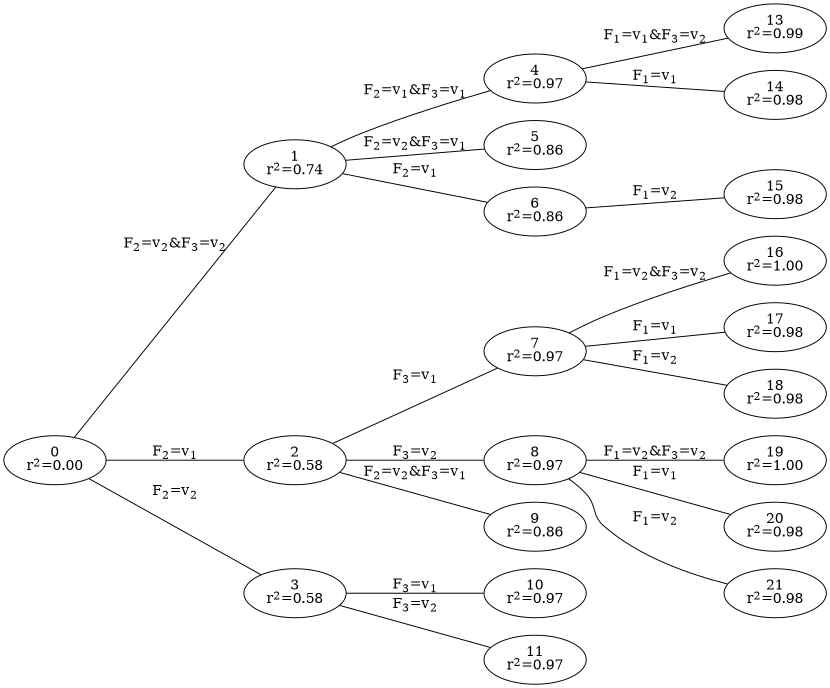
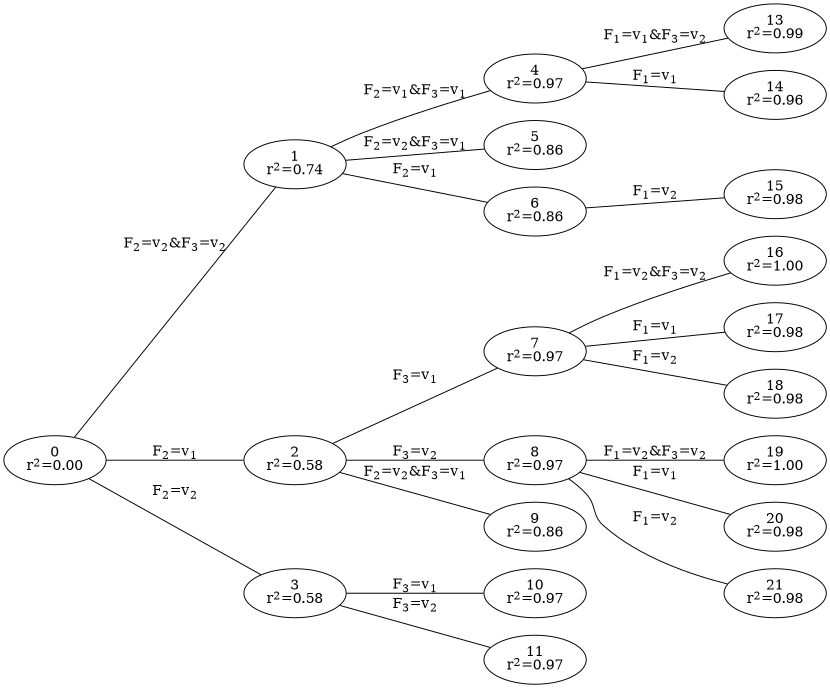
  digraph {
    rankdir=LR
    edge [dir=none]
    n1 [label=<0<BR/>r<SUP>2</SUP>=0.00>]
    n2 [label=<1<BR/>r<SUP>2</SUP>=0.74>]
    n3 [label=<2<BR/>r<SUP>2</SUP>=0.58>]
    n4 [label=<3<BR/>r<SUP>2</SUP>=0.58>]
    n5 [label=<4<BR/>r<SUP>2</SUP>=0.97>]
    n6 [label=<5<BR/>r<SUP>2</SUP>=0.86>]
    n7 [label=<6<BR/>r<SUP>2</SUP>=0.86>]
    n8 [label=<7<BR/>r<SUP>2</SUP>=0.97>]
    n9 [label=<8<BR/>r<SUP>2</SUP>=0.97>]
    n10 [label=<9<BR/>r<SUP>2</SUP>=0.86>]
    n11 [label=<10<BR/>r<SUP>2</SUP>=0.97>]
    n12 [label=<11<BR/>r<SUP>2</SUP>=0.97>]
    n13 [label=<13<BR/>r<SUP>2</SUP>=0.99>]
-   n14 [label=<14<BR/>r<SUP>2</SUP>=0.98>]
+   n14 [label=<14<BR/>r<SUP>2</SUP>=0.96>]
    n15 [label=<15<BR/>r<SUP>2</SUP>=0.98>]
    n16 [label=<16<BR/>r<SUP>2</SUP>=1.00>]
    n17 [label=<17<BR/>r<SUP>2</SUP>=0.98>]
    n18 [label=<18<BR/>r<SUP>2</SUP>=0.98>]
    n19 [label=<19<BR/>r<SUP>2</SUP>=1.00>]
    n20 [label=<20<BR/>r<SUP>2</SUP>=0.98>]
    n21 [label=<21<BR/>r<SUP>2</SUP>=0.98>]
    subgraph sub_1 {
      n1
      n2
      n3
      n4
      n5
      n6
      n7
      n8
      n9
      n10
      n11
      n12
      n13
      n14
      n15
      n16
      n17
      n18
      n19
      n20
      n21
    }
    n1 -> n2 [label=<F<SUB>2</SUB>=v<SUB>2</SUB>&amp;F<SUB>3</SUB>=v<SUB>2</SUB>>]
    n1 -> n3 [label=<F<SUB>2</SUB>=v<SUB>1</SUB>>]
    n1 -> n4 [label=<F<SUB>2</SUB>=v<SUB>2</SUB>>]
    n2 -> n5 [label=<F<SUB>2</SUB>=v<SUB>1</SUB>&amp;F<SUB>3</SUB>=v<SUB>1</SUB>>]
    n2 -> n6 [label=<F<SUB>2</SUB>=v<SUB>2</SUB>&amp;F<SUB>3</SUB>=v<SUB>1</SUB>>]
    n2 -> n7 [label=<F<SUB>2</SUB>=v<SUB>1</SUB>>]
    n3 -> n8 [label=<F<SUB>3</SUB>=v<SUB>1</SUB>>]
    n3 -> n9 [label=<F<SUB>3</SUB>=v<SUB>2</SUB>>]
    n3 -> n10 [label=<F<SUB>2</SUB>=v<SUB>2</SUB>&amp;F<SUB>3</SUB>=v<SUB>1</SUB>>]
    n4 -> n11 [label=<F<SUB>3</SUB>=v<SUB>1</SUB>>]
    n4 -> n12 [label=<F<SUB>3</SUB>=v<SUB>2</SUB>>]
    n5 -> n13 [label=<F<SUB>1</SUB>=v<SUB>1</SUB>&amp;F<SUB>3</SUB>=v<SUB>2</SUB>>]
    n5 -> n14 [label=<F<SUB>1</SUB>=v<SUB>1</SUB>>]
    n7 -> n15 [label=<F<SUB>1</SUB>=v<SUB>2</SUB>>]
    n8 -> n16 [label=<F<SUB>1</SUB>=v<SUB>2</SUB>&amp;F<SUB>3</SUB>=v<SUB>2</SUB>>]
    n8 -> n17 [label=<F<SUB>1</SUB>=v<SUB>1</SUB>>]
    n8 -> n18 [label=<F<SUB>1</SUB>=v<SUB>2</SUB>>]
    n9 -> n19 [label=<F<SUB>1</SUB>=v<SUB>2</SUB>&amp;F<SUB>3</SUB>=v<SUB>2</SUB>>]
    n9 -> n20 [label=<F<SUB>1</SUB>=v<SUB>1</SUB>>]
    n9 -> n21 [label=<F<SUB>1</SUB>=v<SUB>2</SUB>>]
  }
